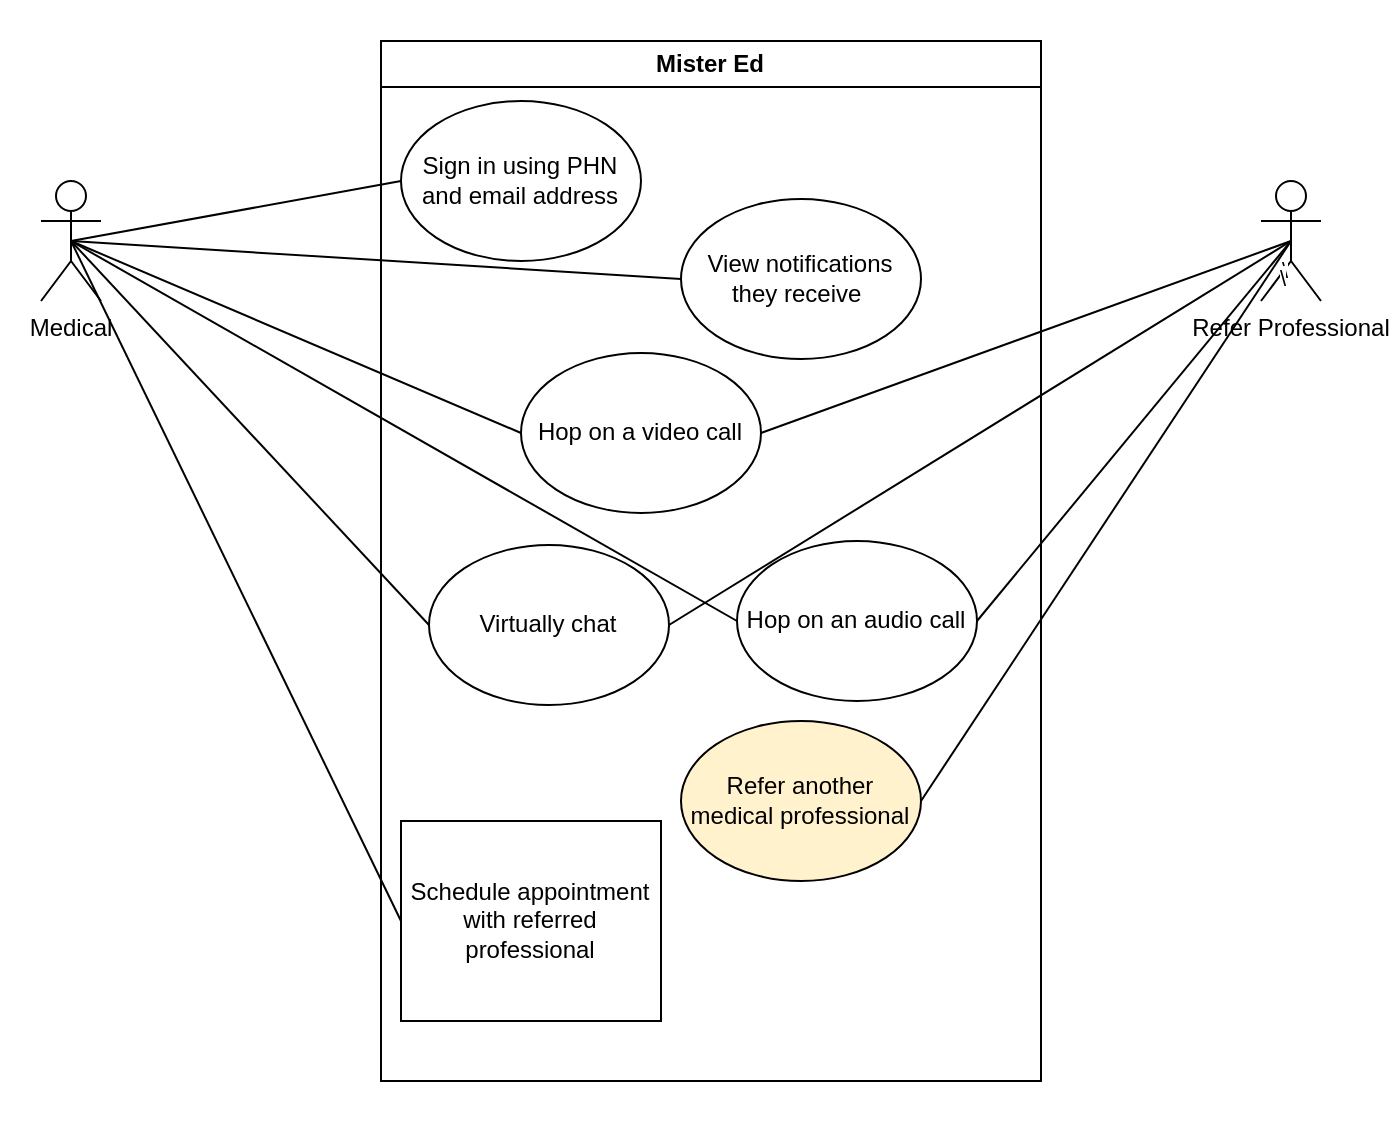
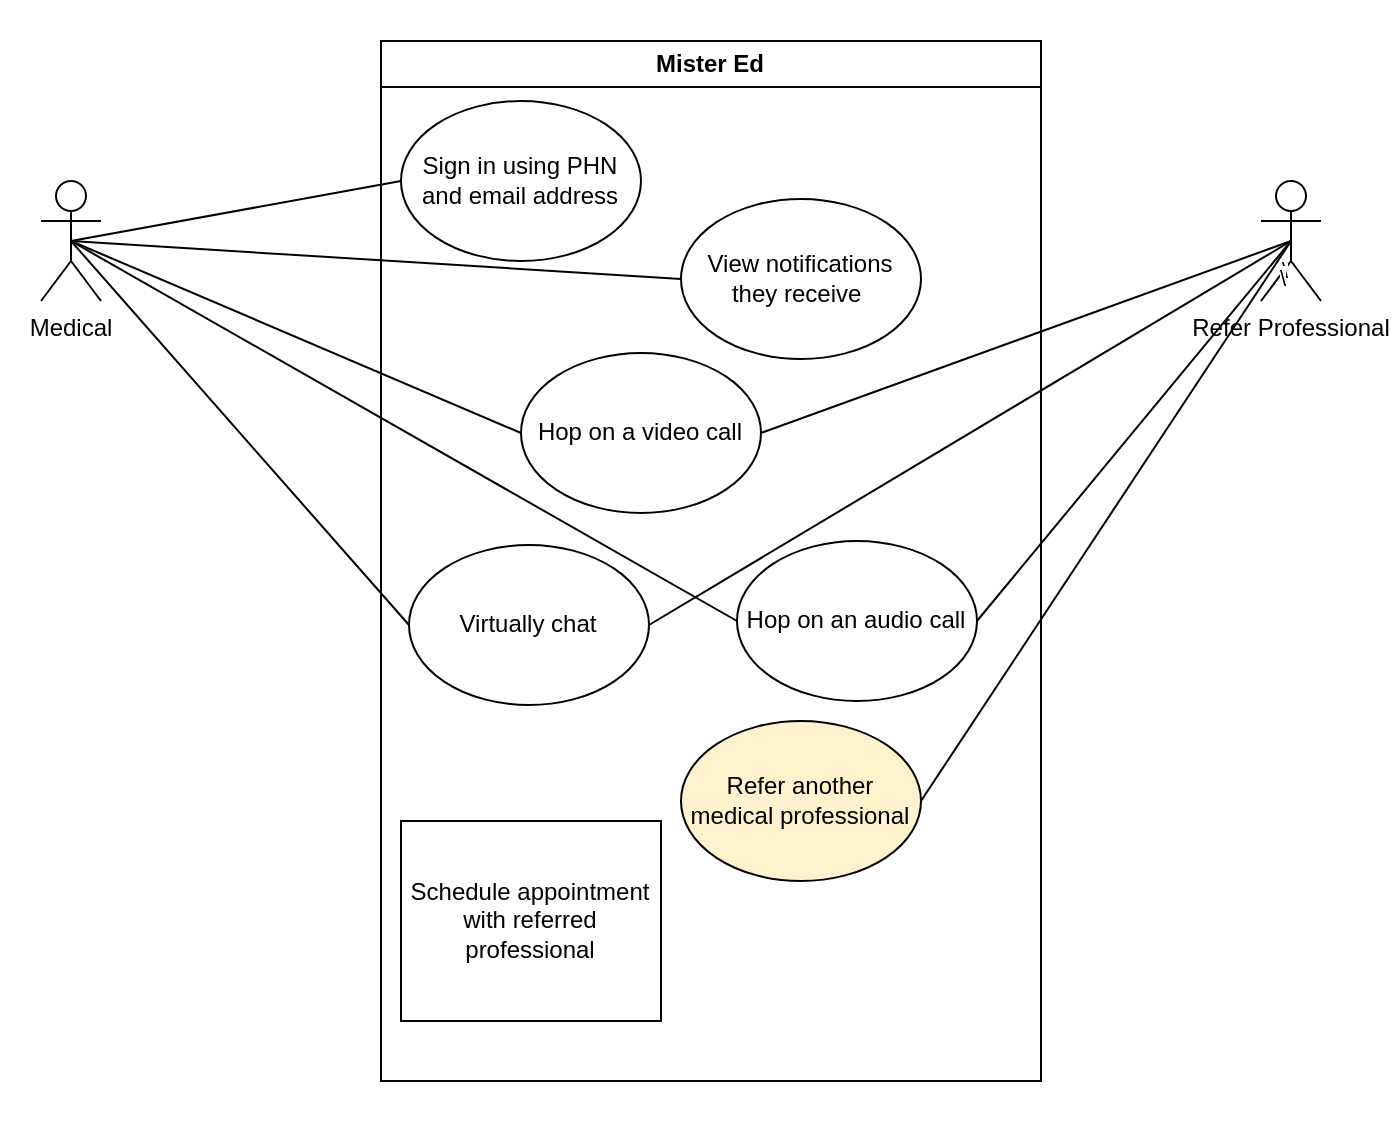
  <mxCell id="0" />
  <mxCell id="1" parent="0" />
  <mxCell id="2" value="&lt;div&gt;Medical&lt;/div&gt;&lt;div&gt;&lt;br&gt;&lt;/div&gt;" style="shape=umlActor;verticalLabelPosition=bottom;verticalAlign=top;html=1;outlineConnect=0;" parent="1" vertex="1"><mxGeometry x="20" y="90" width="30" height="60" as="geometry" /></mxCell>
  <mxCell id="3" value="Mister Ed" style="swimlane;whiteSpace=wrap;html=1;" parent="1" vertex="1"><mxGeometry x="190" y="20" width="330" height="520" as="geometry"><mxRectangle x="340" y="60" width="230" height="30" as="alternateBounds" /></mxGeometry></mxCell>
  <mxCell id="4" value="Sign in using PHN and email address" style="ellipse;whiteSpace=wrap;html=1;" parent="3" vertex="1"><mxGeometry x="10" y="30" width="120" height="80" as="geometry" /></mxCell>
  <mxCell id="5" value="View notifications they receive&amp;nbsp;" style="ellipse;whiteSpace=wrap;html=1;" parent="3" vertex="1"><mxGeometry x="150" y="79" width="120" height="80" as="geometry" /></mxCell>
  <mxCell id="6" value="Hop on a video call" style="ellipse;whiteSpace=wrap;html=1;" parent="3" vertex="1"><mxGeometry x="70" y="156" width="120" height="80" as="geometry" /></mxCell>
  <mxCell id="7" value="Hop on an audio call" style="ellipse;whiteSpace=wrap;html=1;" parent="3" vertex="1"><mxGeometry x="178" y="250" width="120" height="80" as="geometry" /></mxCell>
- <mxCell id="8" value="Virtually chat" style="ellipse;whiteSpace=wrap;html=1;" parent="3" vertex="1"><mxGeometry x="24" y="252" width="120" height="80" as="geometry" /></mxCell>
+ <mxCell id="8" value="Virtually chat" style="ellipse;whiteSpace=wrap;html=1;" parent="3" vertex="1"><mxGeometry x="14" y="252" width="120" height="80" as="geometry" /></mxCell>
  <mxCell id="9" value="Refer another medical professional" style="ellipse;whiteSpace=wrap;html=1;fillColor=#fff2cc;" parent="3" vertex="1"><mxGeometry x="150" y="340" width="120" height="80" as="geometry" /></mxCell>
  <mxCell id="10" value="Schedule appointment with referred professional" style="whiteSpace=wrap;html=1;rounded=0;" parent="3" vertex="1"><mxGeometry x="10" y="390" width="130" height="100" as="geometry" /></mxCell>
  <mxCell id="11" value="Refer Professional" style="shape=umlActor;verticalLabelPosition=bottom;verticalAlign=top;html=1;outlineConnect=0;" parent="1" vertex="1"><mxGeometry x="630" y="90" width="30" height="60" as="geometry" /></mxCell>
  <mxCell id="12" value="" style="endArrow=none;html=1;rounded=0;exitX=0.5;exitY=0.5;exitDx=0;exitDy=0;exitPerimeter=0;entryX=0;entryY=0.5;entryDx=0;entryDy=0;" parent="1" source="2" target="4" edge="1"><mxGeometry width="50" height="50" relative="1" as="geometry"><mxPoint x="70" y="140" as="sourcePoint" /><mxPoint x="120" y="90" as="targetPoint" /></mxGeometry></mxCell>
  <mxCell id="13" value="" style="endArrow=none;html=1;rounded=0;exitX=0.5;exitY=0.5;exitDx=0;exitDy=0;exitPerimeter=0;entryX=0;entryY=0.5;entryDx=0;entryDy=0;" parent="1" source="2" target="6" edge="1"><mxGeometry width="50" height="50" relative="1" as="geometry"><mxPoint x="45" y="130" as="sourcePoint" /><mxPoint x="210" y="100" as="targetPoint" /></mxGeometry></mxCell>
  <mxCell id="14" value="" style="endArrow=none;html=1;rounded=0;exitX=0.5;exitY=0.5;exitDx=0;exitDy=0;exitPerimeter=0;entryX=0;entryY=0.5;entryDx=0;entryDy=0;" parent="1" source="2" target="8" edge="1"><mxGeometry width="50" height="50" relative="1" as="geometry"><mxPoint x="0" y="320" as="sourcePoint" /><mxPoint x="165" y="290" as="targetPoint" /></mxGeometry></mxCell>
- <mxCell id="15" value="" style="endArrow=none;html=1;rounded=0;entryX=0;entryY=0.5;entryDx=0;entryDy=0;exitX=0.5;exitY=0.5;exitDx=0;exitDy=0;exitPerimeter=0;" parent="1" source="2" target="10" edge="1"><mxGeometry width="50" height="50" relative="1" as="geometry"><mxPoint x="-10" y="220" as="sourcePoint" /><mxPoint x="155" y="440" as="targetPoint" /></mxGeometry></mxCell>
  <mxCell id="16" value="" style="endArrow=none;html=1;rounded=0;exitX=0.5;exitY=0.5;exitDx=0;exitDy=0;exitPerimeter=0;entryX=0;entryY=0.5;entryDx=0;entryDy=0;" parent="1" source="2" target="5" edge="1"><mxGeometry width="50" height="50" relative="1" as="geometry"><mxPoint x="55" y="140" as="sourcePoint" /><mxPoint x="220" y="360" as="targetPoint" /></mxGeometry></mxCell>
  <mxCell id="17" value="" style="endArrow=none;html=1;rounded=0;exitX=0.5;exitY=0.5;exitDx=0;exitDy=0;exitPerimeter=0;entryX=0;entryY=0.5;entryDx=0;entryDy=0;" parent="1" source="2" target="7" edge="1"><mxGeometry width="50" height="50" relative="1" as="geometry"><mxPoint x="45" y="129" as="sourcePoint" /><mxPoint x="340" y="259" as="targetPoint" /></mxGeometry></mxCell>
  <mxCell id="18" value="" style="endArrow=none;html=1;rounded=0;exitX=1;exitY=0.5;exitDx=0;exitDy=0;entryX=0.5;entryY=0.5;entryDx=0;entryDy=0;entryPerimeter=0;" parent="1" source="6" target="11" edge="1"><mxGeometry width="50" height="50" relative="1" as="geometry"><mxPoint x="55" y="140" as="sourcePoint" /><mxPoint x="360" y="162" as="targetPoint" /></mxGeometry></mxCell>
  <mxCell id="19" value="" style="endArrow=none;html=1;rounded=0;exitX=1;exitY=0.5;exitDx=0;exitDy=0;entryX=0.5;entryY=0.5;entryDx=0;entryDy=0;entryPerimeter=0;" parent="1" source="8" target="11" edge="1"><mxGeometry width="50" height="50" relative="1" as="geometry"><mxPoint x="520" y="220" as="sourcePoint" /><mxPoint x="825" y="242" as="targetPoint" /></mxGeometry></mxCell>
  <mxCell id="20" value="" style="endArrow=none;html=1;rounded=0;exitX=1;exitY=0.5;exitDx=0;exitDy=0;entryX=0.5;entryY=0.5;entryDx=0;entryDy=0;entryPerimeter=0;" parent="1" source="7" target="11" edge="1"><mxGeometry width="50" height="50" relative="1" as="geometry"><mxPoint x="530" y="240" as="sourcePoint" /><mxPoint x="835" y="262" as="targetPoint" /></mxGeometry></mxCell>
  <mxCell id="21" value="\" style="edgeLabel;html=1;align=center;verticalAlign=middle;resizable=0;points=[];" parent="20" vertex="1" connectable="0"><mxGeometry x="0.896" y="-6" relative="1" as="geometry"><mxPoint y="1" as="offset" /></mxGeometry></mxCell>
  <mxCell id="22" value="" style="endArrow=none;html=1;rounded=0;exitX=1;exitY=0.5;exitDx=0;exitDy=0;entryX=0.5;entryY=0.5;entryDx=0;entryDy=0;entryPerimeter=0;" edge="1" parent="1" source="9" target="11"><mxGeometry width="50" height="50" relative="1" as="geometry"><mxPoint x="498" y="320" as="sourcePoint" /><mxPoint x="655" y="130" as="targetPoint" /></mxGeometry></mxCell>
  <mxCell id="23" value="\" style="edgeLabel;html=1;align=center;verticalAlign=middle;resizable=0;points=[];" vertex="1" connectable="0" parent="22"><mxGeometry x="0.896" y="-6" relative="1" as="geometry"><mxPoint y="1" as="offset" /></mxGeometry></mxCell>
